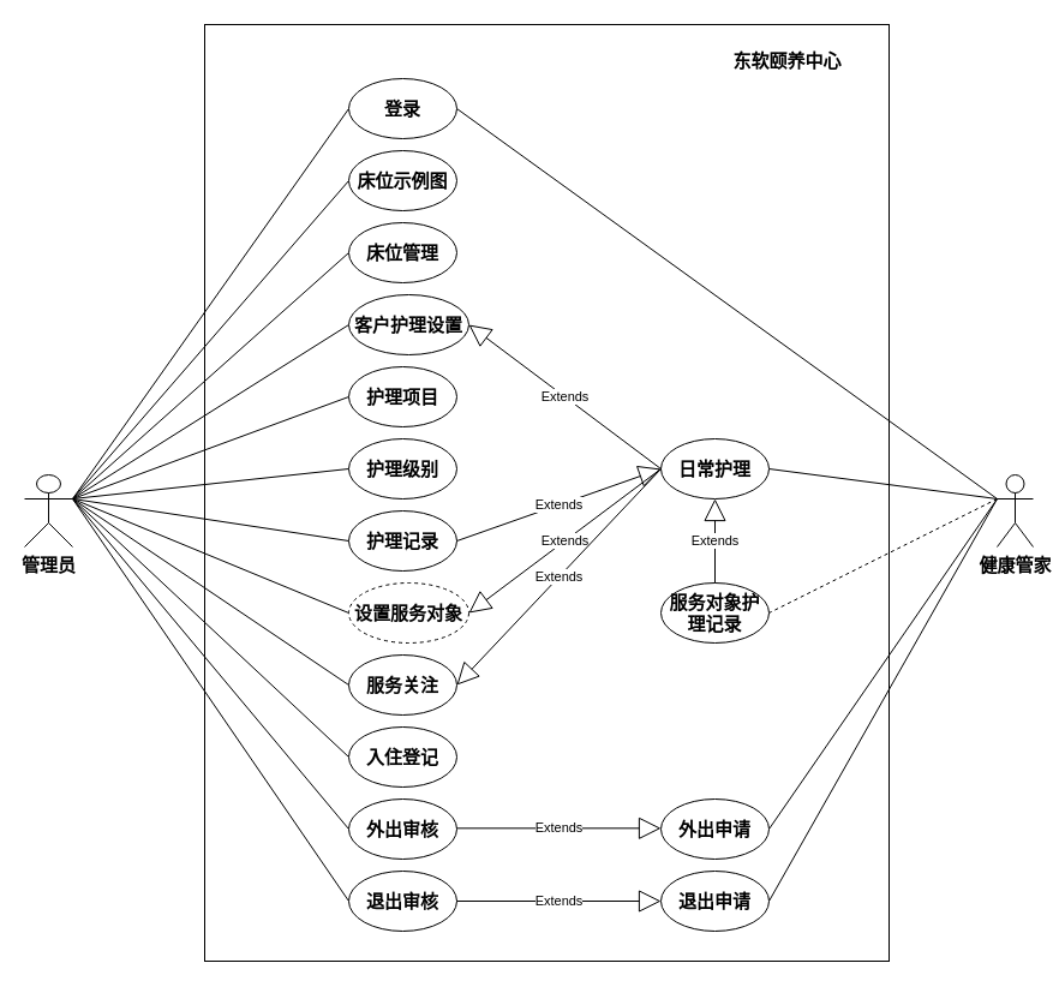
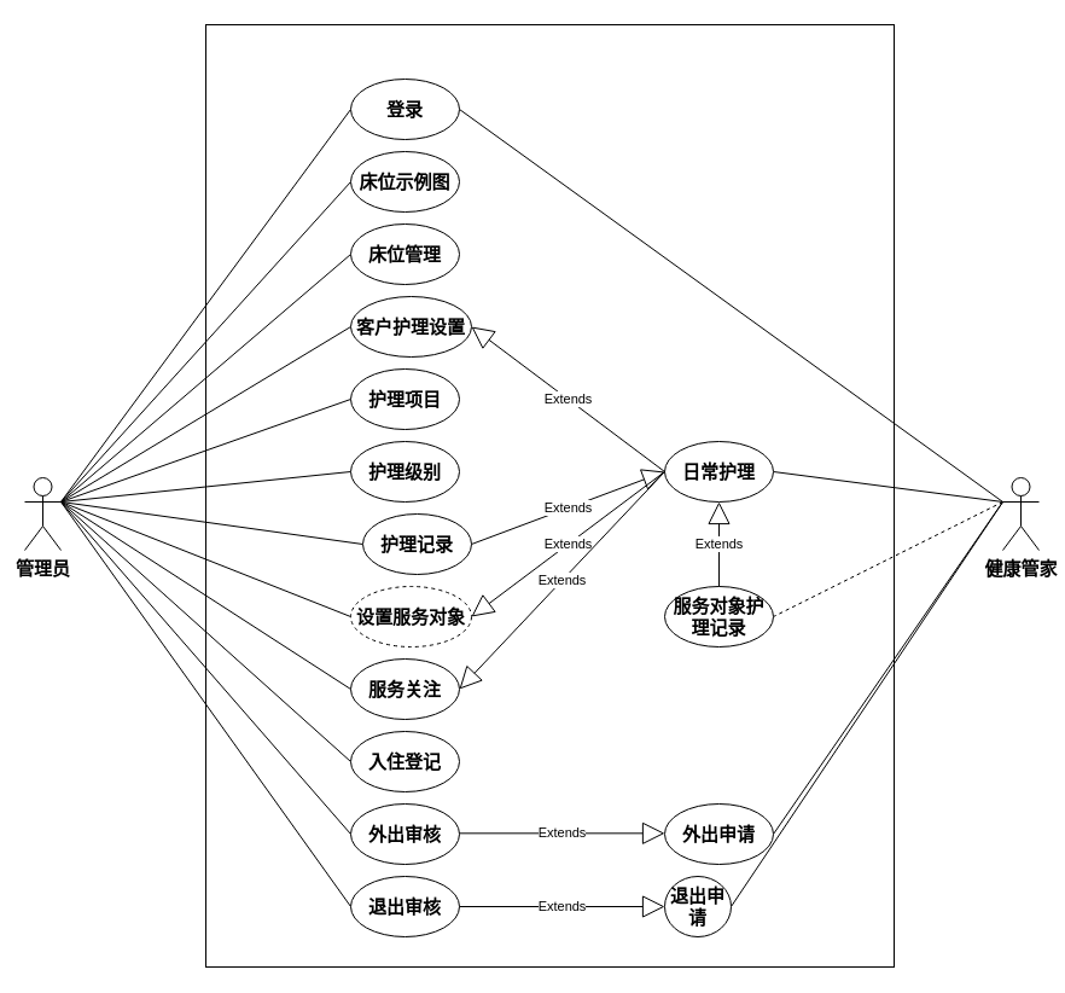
  <mxCell id="0" />
  <mxCell id="1" parent="0" />
  <mxCell id="2" value="" style="rounded=0;whiteSpace=wrap;html=1;fontStyle=1;fontSize=15;" parent="1" vertex="1"><mxGeometry x="170" y="20" width="570" height="780" as="geometry" /></mxCell>
  <mxCell id="3" style="edgeStyle=none;html=1;exitX=1;exitY=0.333;exitDx=0;exitDy=0;exitPerimeter=0;entryX=0;entryY=0.5;entryDx=0;entryDy=0;endArrow=none;endFill=0;" parent="1" source="15" target="24" edge="1"><mxGeometry relative="1" as="geometry" /></mxCell>
  <mxCell id="4" style="edgeStyle=none;html=1;exitX=1;exitY=0.333;exitDx=0;exitDy=0;exitPerimeter=0;entryX=0;entryY=0.5;entryDx=0;entryDy=0;endArrow=none;endFill=0;" parent="1" source="15" target="25" edge="1"><mxGeometry relative="1" as="geometry" /></mxCell>
  <mxCell id="5" style="edgeStyle=none;html=1;exitX=1;exitY=0.333;exitDx=0;exitDy=0;exitPerimeter=0;entryX=0;entryY=0.5;entryDx=0;entryDy=0;endArrow=none;endFill=0;" parent="1" source="15" target="26" edge="1"><mxGeometry relative="1" as="geometry" /></mxCell>
  <mxCell id="6" style="edgeStyle=none;html=1;exitX=1;exitY=0.333;exitDx=0;exitDy=0;exitPerimeter=0;entryX=0;entryY=0.5;entryDx=0;entryDy=0;endArrow=none;endFill=0;" parent="1" source="15" target="27" edge="1"><mxGeometry relative="1" as="geometry" /></mxCell>
  <mxCell id="7" style="edgeStyle=none;html=1;exitX=1;exitY=0.333;exitDx=0;exitDy=0;exitPerimeter=0;entryX=0;entryY=0.5;entryDx=0;entryDy=0;endArrow=none;endFill=0;" parent="1" source="15" target="28" edge="1"><mxGeometry relative="1" as="geometry" /></mxCell>
  <mxCell id="8" style="edgeStyle=none;html=1;exitX=1;exitY=0.333;exitDx=0;exitDy=0;exitPerimeter=0;entryX=0;entryY=0.5;entryDx=0;entryDy=0;endArrow=none;endFill=0;" parent="1" source="15" target="29" edge="1"><mxGeometry relative="1" as="geometry" /></mxCell>
  <mxCell id="9" style="edgeStyle=none;html=1;exitX=1;exitY=0.333;exitDx=0;exitDy=0;exitPerimeter=0;entryX=0;entryY=0.5;entryDx=0;entryDy=0;endArrow=none;endFill=0;" parent="1" source="15" target="30" edge="1"><mxGeometry relative="1" as="geometry" /></mxCell>
  <mxCell id="10" style="edgeStyle=none;html=1;exitX=1;exitY=0.333;exitDx=0;exitDy=0;exitPerimeter=0;entryX=0;entryY=0.5;entryDx=0;entryDy=0;endArrow=none;endFill=0;" parent="1" source="15" target="31" edge="1"><mxGeometry relative="1" as="geometry" /></mxCell>
  <mxCell id="11" style="edgeStyle=none;html=1;exitX=1;exitY=0.333;exitDx=0;exitDy=0;exitPerimeter=0;entryX=0;entryY=0.5;entryDx=0;entryDy=0;endArrow=none;endFill=0;" parent="1" source="15" target="32" edge="1"><mxGeometry relative="1" as="geometry" /></mxCell>
  <mxCell id="12" style="edgeStyle=none;html=1;exitX=1;exitY=0.333;exitDx=0;exitDy=0;exitPerimeter=0;entryX=0;entryY=0.5;entryDx=0;entryDy=0;endArrow=none;endFill=0;" parent="1" source="15" target="23" edge="1"><mxGeometry relative="1" as="geometry" /></mxCell>
  <mxCell id="13" style="edgeStyle=none;html=1;exitX=1;exitY=0.333;exitDx=0;exitDy=0;exitPerimeter=0;entryX=0;entryY=0.5;entryDx=0;entryDy=0;endArrow=none;endFill=0;" parent="1" source="15" target="33" edge="1"><mxGeometry relative="1" as="geometry" /></mxCell>
  <mxCell id="14" style="edgeStyle=none;html=1;exitX=1;exitY=0.333;exitDx=0;exitDy=0;exitPerimeter=0;entryX=0;entryY=0.5;entryDx=0;entryDy=0;endArrow=none;endFill=0;" parent="1" source="15" target="34" edge="1"><mxGeometry relative="1" as="geometry" /></mxCell>
- <mxCell id="15" value="管理员&lt;div&gt;&lt;br&gt;&lt;/div&gt;" style="shape=umlActor;verticalLabelPosition=bottom;verticalAlign=top;html=1;fontStyle=1;fontSize=15;" parent="1" vertex="1"><mxGeometry x="20" y="395" width="40" height="60" as="geometry" /></mxCell>
- <mxCell id="16" value="东软颐养中心" style="text;html=1;align=center;verticalAlign=middle;resizable=0;points=[];autosize=1;strokeColor=none;fillColor=none;fontStyle=1;fontSize=15;" parent="1" vertex="1"><mxGeometry x="600" y="35" width="110" height="30" as="geometry" /></mxCell>
+ <mxCell id="15" value="管理员&lt;div&gt;&lt;br&gt;&lt;/div&gt;" style="shape=umlActor;verticalLabelPosition=bottom;verticalAlign=top;html=1;fontStyle=1;fontSize=15;" parent="1" vertex="1"><mxGeometry x="20" y="395" width="30" height="60" as="geometry" /></mxCell>
  <mxCell id="17" style="edgeStyle=none;html=1;exitX=0;exitY=0.333;exitDx=0;exitDy=0;exitPerimeter=0;entryX=1;entryY=0.5;entryDx=0;entryDy=0;endArrow=none;endFill=0;" parent="1" source="22" target="23" edge="1"><mxGeometry relative="1" as="geometry" /></mxCell>
  <mxCell id="18" style="edgeStyle=none;html=1;exitX=0;exitY=0.333;exitDx=0;exitDy=0;exitPerimeter=0;entryX=1;entryY=0.5;entryDx=0;entryDy=0;endArrow=none;endFill=0;" parent="1" source="22" target="35" edge="1"><mxGeometry relative="1" as="geometry" /></mxCell>
  <mxCell id="19" style="edgeStyle=none;html=1;exitX=0;exitY=0.333;exitDx=0;exitDy=0;exitPerimeter=0;entryX=1;entryY=0.5;entryDx=0;entryDy=0;endArrow=none;endFill=0;dashed=1;" parent="1" source="22" target="36" edge="1"><mxGeometry relative="1" as="geometry" /></mxCell>
  <mxCell id="20" style="edgeStyle=none;html=1;exitX=0;exitY=0.333;exitDx=0;exitDy=0;exitPerimeter=0;entryX=1;entryY=0.5;entryDx=0;entryDy=0;endArrow=none;endFill=0;" parent="1" source="22" target="38" edge="1"><mxGeometry relative="1" as="geometry" /></mxCell>
  <mxCell id="21" style="edgeStyle=none;html=1;exitX=0;exitY=0.333;exitDx=0;exitDy=0;exitPerimeter=0;entryX=1;entryY=0.5;entryDx=0;entryDy=0;endArrow=none;endFill=0;" parent="1" source="22" target="37" edge="1"><mxGeometry relative="1" as="geometry" /></mxCell>
  <mxCell id="22" value="健康管家&lt;div&gt;&lt;br&gt;&lt;/div&gt;" style="shape=umlActor;verticalLabelPosition=bottom;verticalAlign=top;html=1;fontStyle=1;fontSize=15;" parent="1" vertex="1"><mxGeometry x="830" y="395" width="30" height="60" as="geometry" /></mxCell>
  <mxCell id="23" value="登录" style="ellipse;whiteSpace=wrap;html=1;fontSize=15;fontStyle=1" parent="1" vertex="1"><mxGeometry x="290" width="90" height="50" as="geometry" y="65" /></mxCell>
  <mxCell id="24" value="床位示例图" style="ellipse;whiteSpace=wrap;html=1;fontSize=15;fontStyle=1" parent="1" vertex="1"><mxGeometry x="290" y="125" width="90" height="50" as="geometry" /></mxCell>
  <mxCell id="25" value="床位管理" style="ellipse;whiteSpace=wrap;html=1;fontSize=15;fontStyle=1" parent="1" vertex="1"><mxGeometry x="290" y="185" width="90" height="50" as="geometry" /></mxCell>
  <mxCell id="26" value="客户护理设置" style="ellipse;whiteSpace=wrap;html=1;fontSize=15;fontStyle=1" parent="1" vertex="1"><mxGeometry x="290" y="245" width="100" height="50" as="geometry" /></mxCell>
  <mxCell id="27" value="护理项目" style="ellipse;whiteSpace=wrap;html=1;fontSize=15;fontStyle=1" parent="1" vertex="1"><mxGeometry x="290" y="305" width="90" height="50" as="geometry" /></mxCell>
  <mxCell id="28" value="护理级别" style="ellipse;whiteSpace=wrap;html=1;fontSize=15;fontStyle=1" parent="1" vertex="1"><mxGeometry x="290" y="365" width="90" height="50" as="geometry" /></mxCell>
- <mxCell id="29" value="护理记录" style="ellipse;whiteSpace=wrap;html=1;fontSize=15;fontStyle=1" parent="1" vertex="1"><mxGeometry x="290" y="425" width="90" height="50" as="geometry" /></mxCell>
+ <mxCell id="29" value="护理记录" style="ellipse;whiteSpace=wrap;html=1;fontSize=15;fontStyle=1" parent="1" vertex="1"><mxGeometry x="300" y="425" width="90" height="50" as="geometry" /></mxCell>
  <mxCell id="30" value="设置服务对象" style="ellipse;whiteSpace=wrap;html=1;fontSize=15;fontStyle=1;dashed=1;" parent="1" vertex="1"><mxGeometry x="290" y="485" width="100" height="50" as="geometry" /></mxCell>
  <mxCell id="31" value="服务关注" style="ellipse;whiteSpace=wrap;html=1;fontSize=15;fontStyle=1" parent="1" vertex="1"><mxGeometry x="290" y="545" width="90" height="50" as="geometry" /></mxCell>
  <mxCell id="32" value="入住登记" style="ellipse;whiteSpace=wrap;html=1;fontSize=15;fontStyle=1" parent="1" vertex="1"><mxGeometry x="290" y="605" width="90" height="50" as="geometry" /></mxCell>
  <mxCell id="33" value="外出审核" style="ellipse;whiteSpace=wrap;html=1;fontSize=15;fontStyle=1" parent="1" vertex="1"><mxGeometry x="290" y="665" width="90" height="50" as="geometry" /></mxCell>
  <mxCell id="34" value="退出审核" style="ellipse;whiteSpace=wrap;html=1;fontSize=15;fontStyle=1" parent="1" vertex="1"><mxGeometry x="290" y="725" width="90" height="50" as="geometry" /></mxCell>
  <mxCell id="35" value="日常护理" style="ellipse;whiteSpace=wrap;html=1;fontSize=15;fontStyle=1" parent="1" vertex="1"><mxGeometry x="550" y="365" width="90" height="50" as="geometry" /></mxCell>
  <mxCell id="36" value="服务对象护理记录" style="ellipse;whiteSpace=wrap;html=1;fontSize=15;fontStyle=1" parent="1" vertex="1"><mxGeometry x="550" y="485" width="90" height="50" as="geometry" /></mxCell>
- <mxCell id="37" value="退出申请" style="ellipse;whiteSpace=wrap;html=1;fontSize=15;fontStyle=1" parent="1" vertex="1"><mxGeometry x="550" y="725" width="90" height="50" as="geometry" /></mxCell>
+ <mxCell id="37" value="退出申请" style="ellipse;whiteSpace=wrap;html=1;fontSize=15;fontStyle=1" parent="1" vertex="1"><mxGeometry x="550" y="725" width="55" height="50" as="geometry" /></mxCell>
  <mxCell id="38" value="外出申请" style="ellipse;whiteSpace=wrap;html=1;fontSize=15;fontStyle=1" parent="1" vertex="1"><mxGeometry x="550" y="665" width="90" height="50" as="geometry" /></mxCell>
  <mxCell id="39" value="Extends" style="endArrow=block;endSize=16;endFill=0;html=1;exitX=1;exitY=0.5;exitDx=0;exitDy=0;entryX=0;entryY=0.5;entryDx=0;entryDy=0;" parent="1" source="34" target="37" edge="1"><mxGeometry width="160" relative="1" as="geometry"><mxPoint x="440" y="575" as="sourcePoint" /><mxPoint x="600" y="575" as="targetPoint" /></mxGeometry></mxCell>
  <mxCell id="40" value="Extends" style="endArrow=block;endSize=16;endFill=0;html=1;exitX=1;exitY=0.5;exitDx=0;exitDy=0;entryX=0;entryY=0.5;entryDx=0;entryDy=0;" parent="1" edge="1"><mxGeometry width="160" relative="1" as="geometry"><mxPoint x="380" y="689.33" as="sourcePoint" /><mxPoint x="550" y="689.33" as="targetPoint" /></mxGeometry></mxCell>
  <mxCell id="41" value="Extends" style="endArrow=block;endSize=16;endFill=0;html=1;exitX=0.5;exitY=0;exitDx=0;exitDy=0;entryX=0.5;entryY=1;entryDx=0;entryDy=0;" parent="1" source="36" target="35" edge="1"><mxGeometry width="160" relative="1" as="geometry"><mxPoint x="420" y="595" as="sourcePoint" /><mxPoint x="590" y="595" as="targetPoint" /></mxGeometry></mxCell>
  <mxCell id="42" value="Extends" style="endArrow=block;endSize=16;endFill=0;html=1;exitX=1;exitY=0.5;exitDx=0;exitDy=0;entryX=0;entryY=0.5;entryDx=0;entryDy=0;" parent="1" source="29" target="35" edge="1"><mxGeometry width="160" relative="1" as="geometry"><mxPoint x="400" y="455" as="sourcePoint" /><mxPoint x="570" y="455" as="targetPoint" /></mxGeometry></mxCell>
  <mxCell id="43" value="Extends" style="endArrow=block;endSize=16;endFill=0;html=1;exitX=0;exitY=0.5;exitDx=0;exitDy=0;entryX=1;entryY=0.5;entryDx=0;entryDy=0;" parent="1" source="35" target="26" edge="1"><mxGeometry width="160" relative="1" as="geometry"><mxPoint x="400" y="315" as="sourcePoint" /><mxPoint x="570" y="255" as="targetPoint" /></mxGeometry></mxCell>
  <mxCell id="44" value="Extends" style="endArrow=block;endSize=16;endFill=0;html=1;exitX=0;exitY=0.5;exitDx=0;exitDy=0;entryX=1;entryY=0.5;entryDx=0;entryDy=0;" parent="1" source="35" target="30" edge="1"><mxGeometry width="160" relative="1" as="geometry"><mxPoint x="400" y="470" as="sourcePoint" /><mxPoint x="570" y="410" as="targetPoint" /></mxGeometry></mxCell>
  <mxCell id="45" value="Extends" style="endArrow=block;endSize=16;endFill=0;html=1;exitX=0;exitY=0.5;exitDx=0;exitDy=0;entryX=1;entryY=0.5;entryDx=0;entryDy=0;" parent="1" source="35" target="31" edge="1"><mxGeometry width="160" relative="1" as="geometry"><mxPoint x="535" y="475" as="sourcePoint" /><mxPoint x="375" y="595" as="targetPoint" /></mxGeometry></mxCell>
